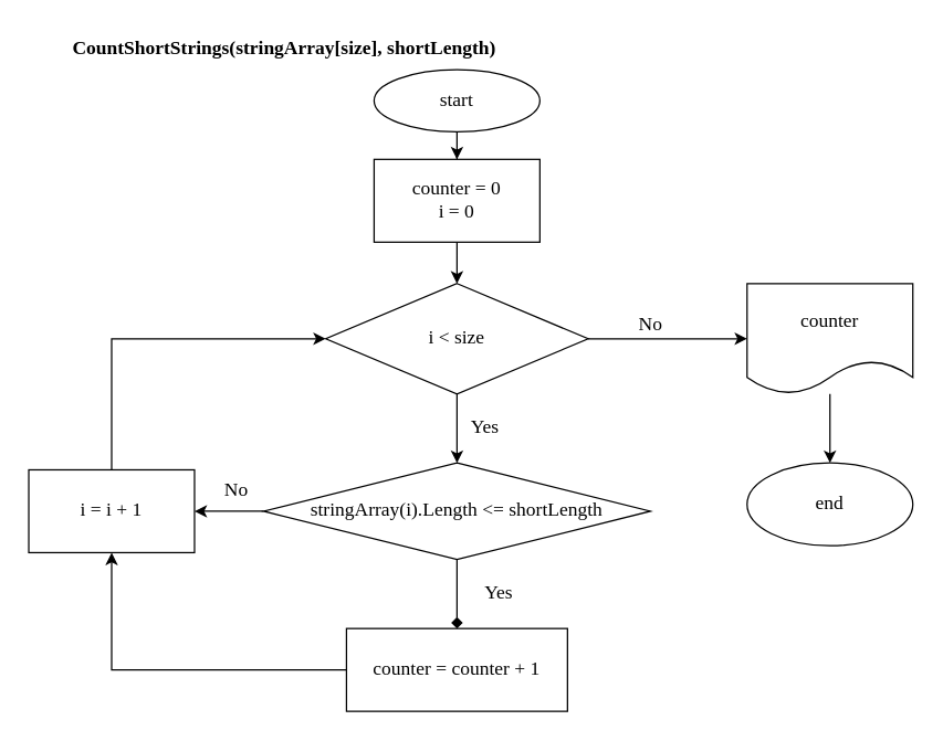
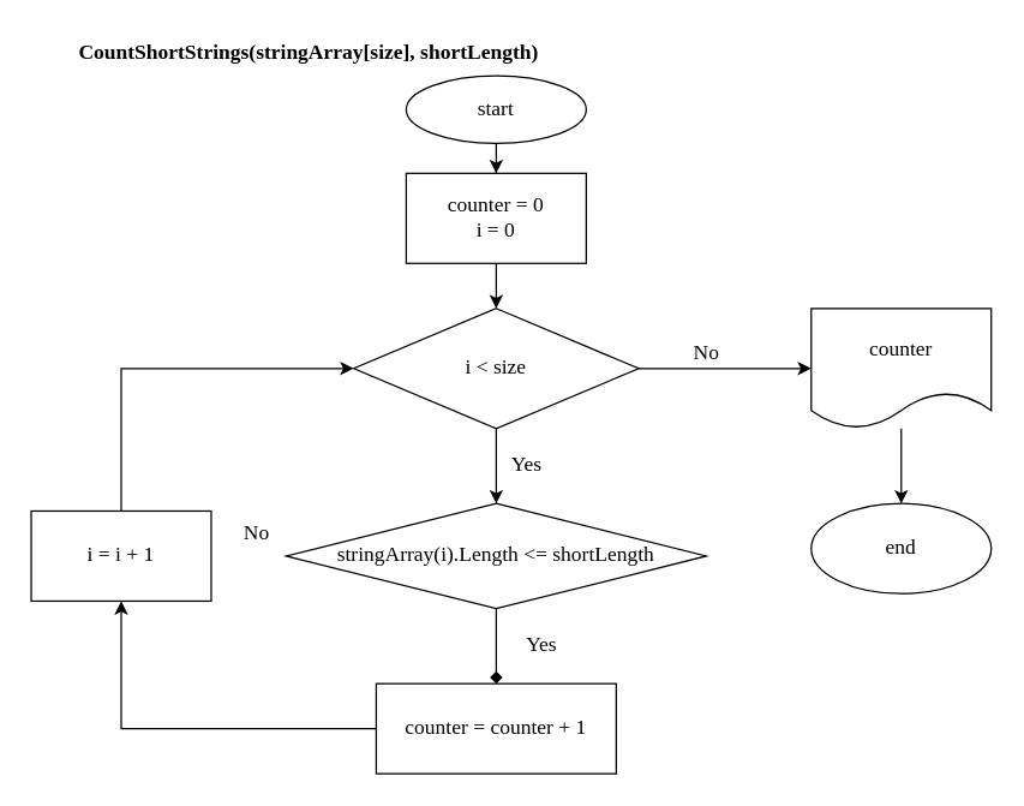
  <mxCell id="0" />
  <mxCell id="1" parent="0" />
  <mxCell id="2" value="CountShortStrings(stringArray[size], shortLength)" style="text;html=1;align=left;verticalAlign=middle;resizable=0;points=[];autosize=1;strokeColor=none;fillColor=none;fontSize=14;fontFamily=Times New Roman;fontStyle=1" parent="1" vertex="1"><mxGeometry x="50" y="20" width="330" height="30" as="geometry" /></mxCell>
  <mxCell id="3" style="edgeStyle=orthogonalEdgeStyle;rounded=0;orthogonalLoop=1;jettySize=auto;html=1;entryX=0.5;entryY=0;entryDx=0;entryDy=0;fontFamily=Times New Roman;fontSize=14;" parent="1" source="4" target="9" edge="1"><mxGeometry relative="1" as="geometry" /></mxCell>
  <mxCell id="4" value="start" style="ellipse;whiteSpace=wrap;html=1;fontFamily=Times New Roman;fontSize=14;" parent="1" vertex="1"><mxGeometry x="270" y="50" width="120" height="45" as="geometry" /></mxCell>
  <mxCell id="5" style="edgeStyle=orthogonalEdgeStyle;rounded=0;orthogonalLoop=1;jettySize=auto;html=1;fontFamily=Times New Roman;fontSize=14;" parent="1" source="7" target="11" edge="1"><mxGeometry relative="1" as="geometry" /></mxCell>
  <mxCell id="6" style="edgeStyle=orthogonalEdgeStyle;rounded=0;orthogonalLoop=1;jettySize=auto;html=1;entryX=0.5;entryY=0;entryDx=0;entryDy=0;fontFamily=Times New Roman;fontSize=14;" parent="1" source="7" target="16" edge="1"><mxGeometry relative="1" as="geometry" /></mxCell>
  <mxCell id="7" value="i &amp;lt; size" style="rhombus;whiteSpace=wrap;html=1;fontFamily=Times New Roman;fontSize=14;" parent="1" vertex="1"><mxGeometry x="235" y="205" width="190" height="80" as="geometry" /></mxCell>
  <mxCell id="8" value="" style="edgeStyle=orthogonalEdgeStyle;rounded=0;orthogonalLoop=1;jettySize=auto;html=1;fontFamily=Times New Roman;fontSize=14;" parent="1" source="9" target="7" edge="1"><mxGeometry relative="1" as="geometry" /></mxCell>
  <mxCell id="9" value="counter = 0&lt;br&gt;i = 0" style="rounded=0;whiteSpace=wrap;html=1;fontFamily=Times New Roman;fontSize=14;" parent="1" vertex="1"><mxGeometry x="270" y="115" width="120" height="60" as="geometry" /></mxCell>
  <mxCell id="10" style="edgeStyle=orthogonalEdgeStyle;rounded=0;orthogonalLoop=1;jettySize=auto;html=1;fontFamily=Times New Roman;fontSize=14;" parent="1" source="11" target="12" edge="1"><mxGeometry relative="1" as="geometry" /></mxCell>
  <mxCell id="11" value="counter" style="shape=document;whiteSpace=wrap;html=1;boundedLbl=1;fontFamily=Times New Roman;fontSize=14;" parent="1" vertex="1"><mxGeometry x="540" y="205" width="120" height="80" as="geometry" /></mxCell>
  <mxCell id="12" value="end" style="ellipse;whiteSpace=wrap;html=1;fontFamily=Times New Roman;fontSize=14;" parent="1" vertex="1"><mxGeometry x="540" y="335" width="120" height="60" as="geometry" /></mxCell>
  <mxCell id="13" value="No" style="text;html=1;align=center;verticalAlign=middle;resizable=0;points=[];autosize=1;strokeColor=none;fillColor=none;fontSize=14;fontFamily=Times New Roman;" parent="1" vertex="1"><mxGeometry x="450" y="220" width="40" height="30" as="geometry" /></mxCell>
  <mxCell id="14" style="edgeStyle=orthogonalEdgeStyle;rounded=0;orthogonalLoop=1;jettySize=auto;html=1;entryX=0.5;entryY=0;entryDx=0;entryDy=0;fontFamily=Times New Roman;fontSize=14;endArrow=diamond;" parent="1" source="16" target="19" edge="1"><mxGeometry relative="1" as="geometry" /></mxCell>
- <mxCell id="15" style="edgeStyle=orthogonalEdgeStyle;rounded=0;orthogonalLoop=1;jettySize=auto;html=1;fontFamily=Times New Roman;fontSize=14;entryX=1;entryY=0.5;entryDx=0;entryDy=0;" parent="1" source="16" target="22" edge="1"><mxGeometry relative="1" as="geometry"><mxPoint x="150" y="370" as="targetPoint" /></mxGeometry></mxCell>
  <mxCell id="16" value="stringArray(i).Length &amp;lt;= shortLength" style="rhombus;whiteSpace=wrap;html=1;fontFamily=Times New Roman;fontSize=14;" parent="1" vertex="1"><mxGeometry x="190" y="335" width="280" height="70" as="geometry" /></mxCell>
  <mxCell id="17" value="Yes" style="text;html=1;align=center;verticalAlign=middle;resizable=0;points=[];autosize=1;strokeColor=none;fillColor=none;fontSize=14;fontFamily=Times New Roman;" parent="1" vertex="1"><mxGeometry x="330" y="295" width="40" height="30" as="geometry" /></mxCell>
  <mxCell id="18" style="edgeStyle=orthogonalEdgeStyle;rounded=0;orthogonalLoop=1;jettySize=auto;html=1;fontFamily=Times New Roman;fontSize=14;" parent="1" source="19" target="22" edge="1"><mxGeometry relative="1" as="geometry" /></mxCell>
  <mxCell id="19" value="counter = counter + 1" style="rounded=0;whiteSpace=wrap;html=1;fontFamily=Times New Roman;fontSize=14;" parent="1" vertex="1"><mxGeometry x="250" y="455" width="160" height="60" as="geometry" /></mxCell>
  <mxCell id="20" value="Yes" style="text;html=1;align=center;verticalAlign=middle;resizable=0;points=[];autosize=1;strokeColor=none;fillColor=none;fontSize=14;fontFamily=Times New Roman;" parent="1" vertex="1"><mxGeometry x="340" y="415" width="40" height="30" as="geometry" /></mxCell>
  <mxCell id="21" style="edgeStyle=orthogonalEdgeStyle;rounded=0;orthogonalLoop=1;jettySize=auto;html=1;entryX=0;entryY=0.5;entryDx=0;entryDy=0;fontFamily=Times New Roman;fontSize=14;exitX=0.5;exitY=0;exitDx=0;exitDy=0;" parent="1" source="22" target="7" edge="1"><mxGeometry relative="1" as="geometry" /></mxCell>
  <mxCell id="22" value="i = i + 1" style="rounded=0;whiteSpace=wrap;html=1;fontFamily=Times New Roman;fontSize=14;" parent="1" vertex="1"><mxGeometry x="20" y="340" width="120" height="60" as="geometry" /></mxCell>
  <mxCell id="23" value="No" style="text;html=1;align=center;verticalAlign=middle;resizable=0;points=[];autosize=1;strokeColor=none;fillColor=none;fontSize=14;fontFamily=Times New Roman;" parent="1" vertex="1"><mxGeometry x="150" y="340" width="40" height="30" as="geometry" /></mxCell>
